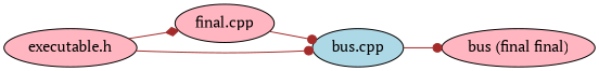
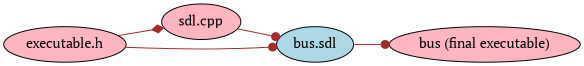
  digraph {
    fontname="PT Serif"
    rankdir=LR
    node [fillcolor=lightpink fontname="PT Serif" style=filled]
    edge [arrowhead=dot color=brown fontname="PT Serif"]
    n1 [label="executable.h"]
-   "sdl.cpp" [label="final.cpp"]
-   "bus.cpp" [fillcolor=lightblue]
-   "bus (final executable)" [label="bus (final final)"]
+   "sdl.cpp"
+   "bus.cpp" [fillcolor=lightblue label="bus.sdl"]
+   "bus (final executable)"
    n1 -> "sdl.cpp" [arrowhead=diamond]
    n1 -> "bus.cpp"
    "sdl.cpp" -> "bus.cpp"
    "bus.cpp" -> "bus (final executable)"
  }
